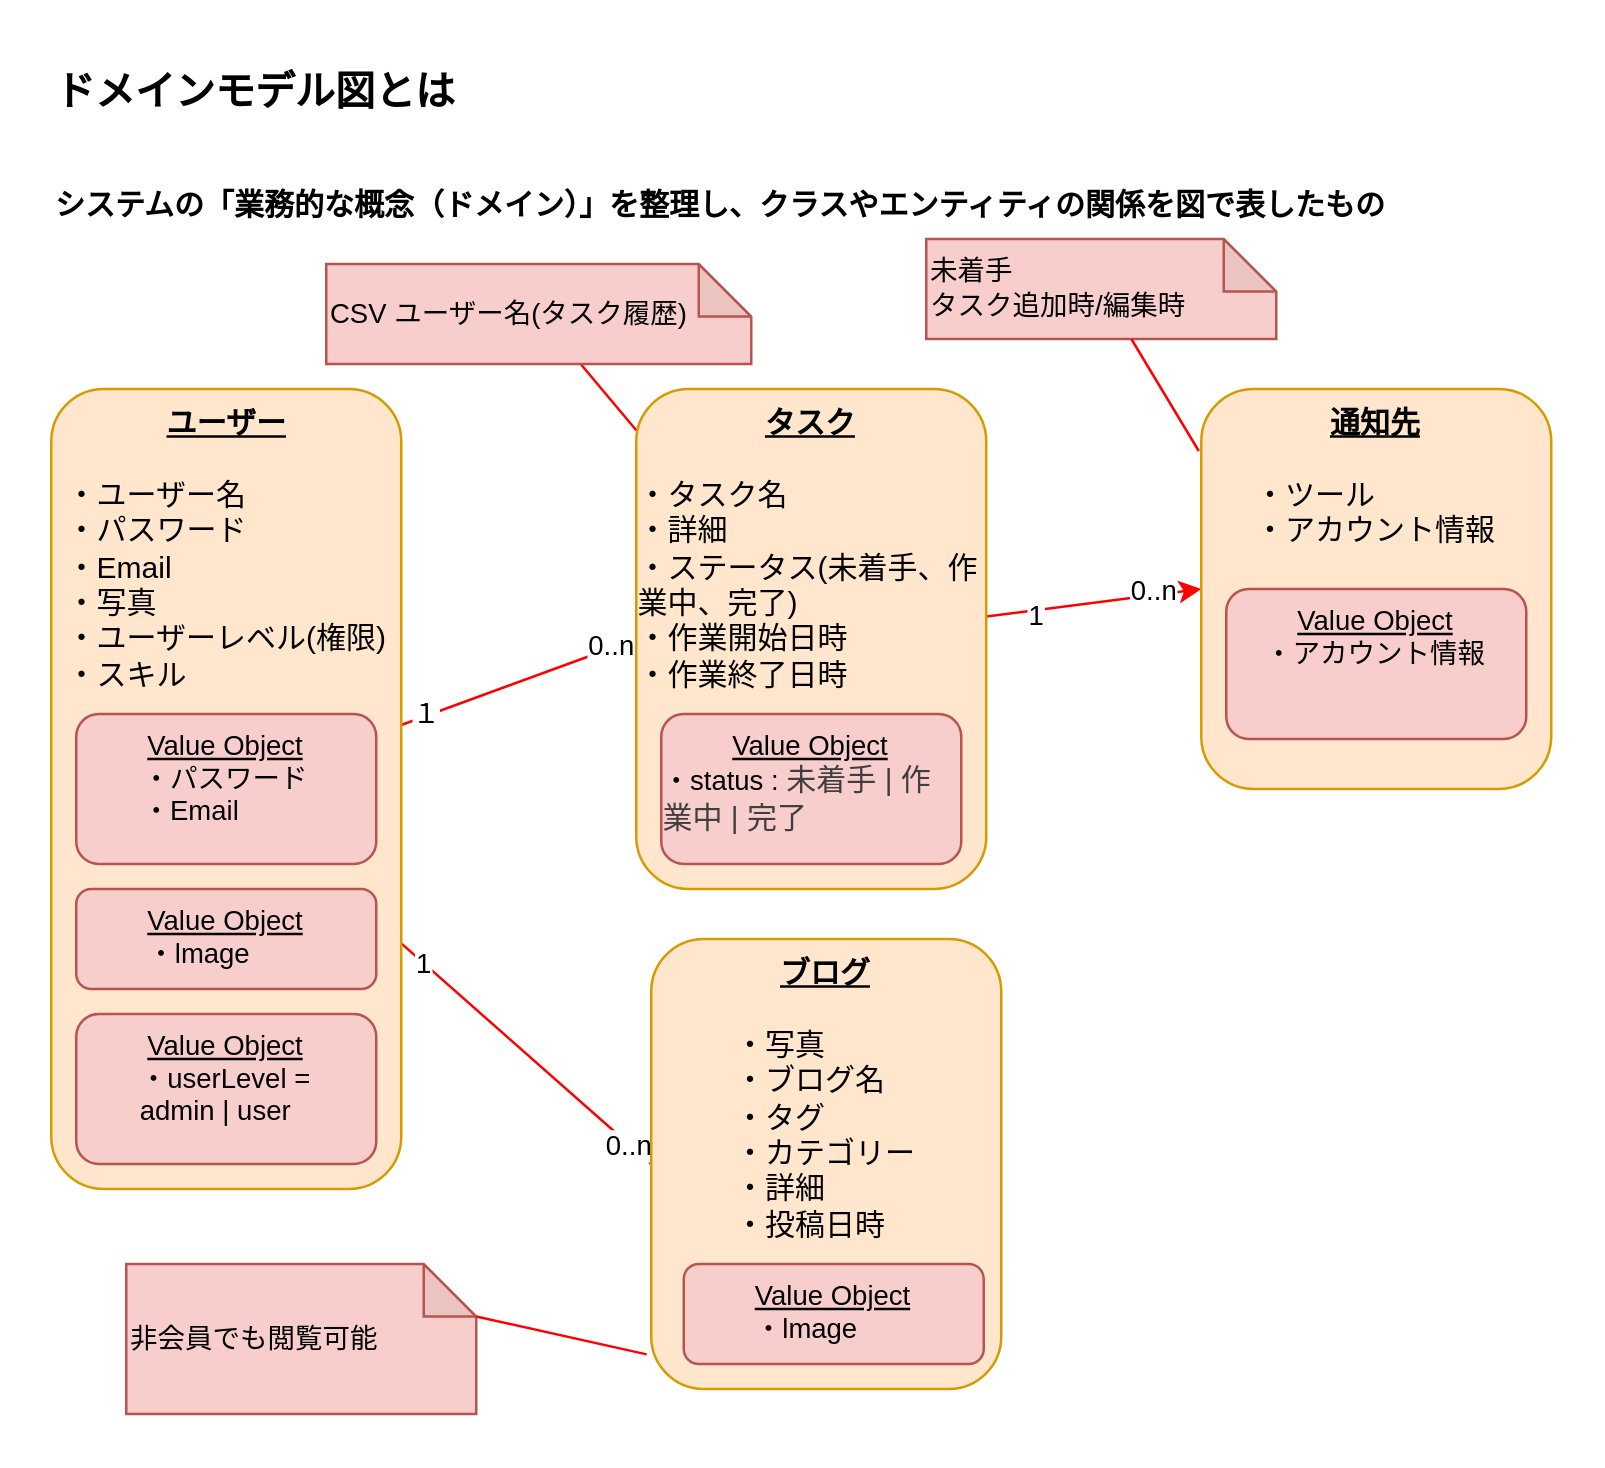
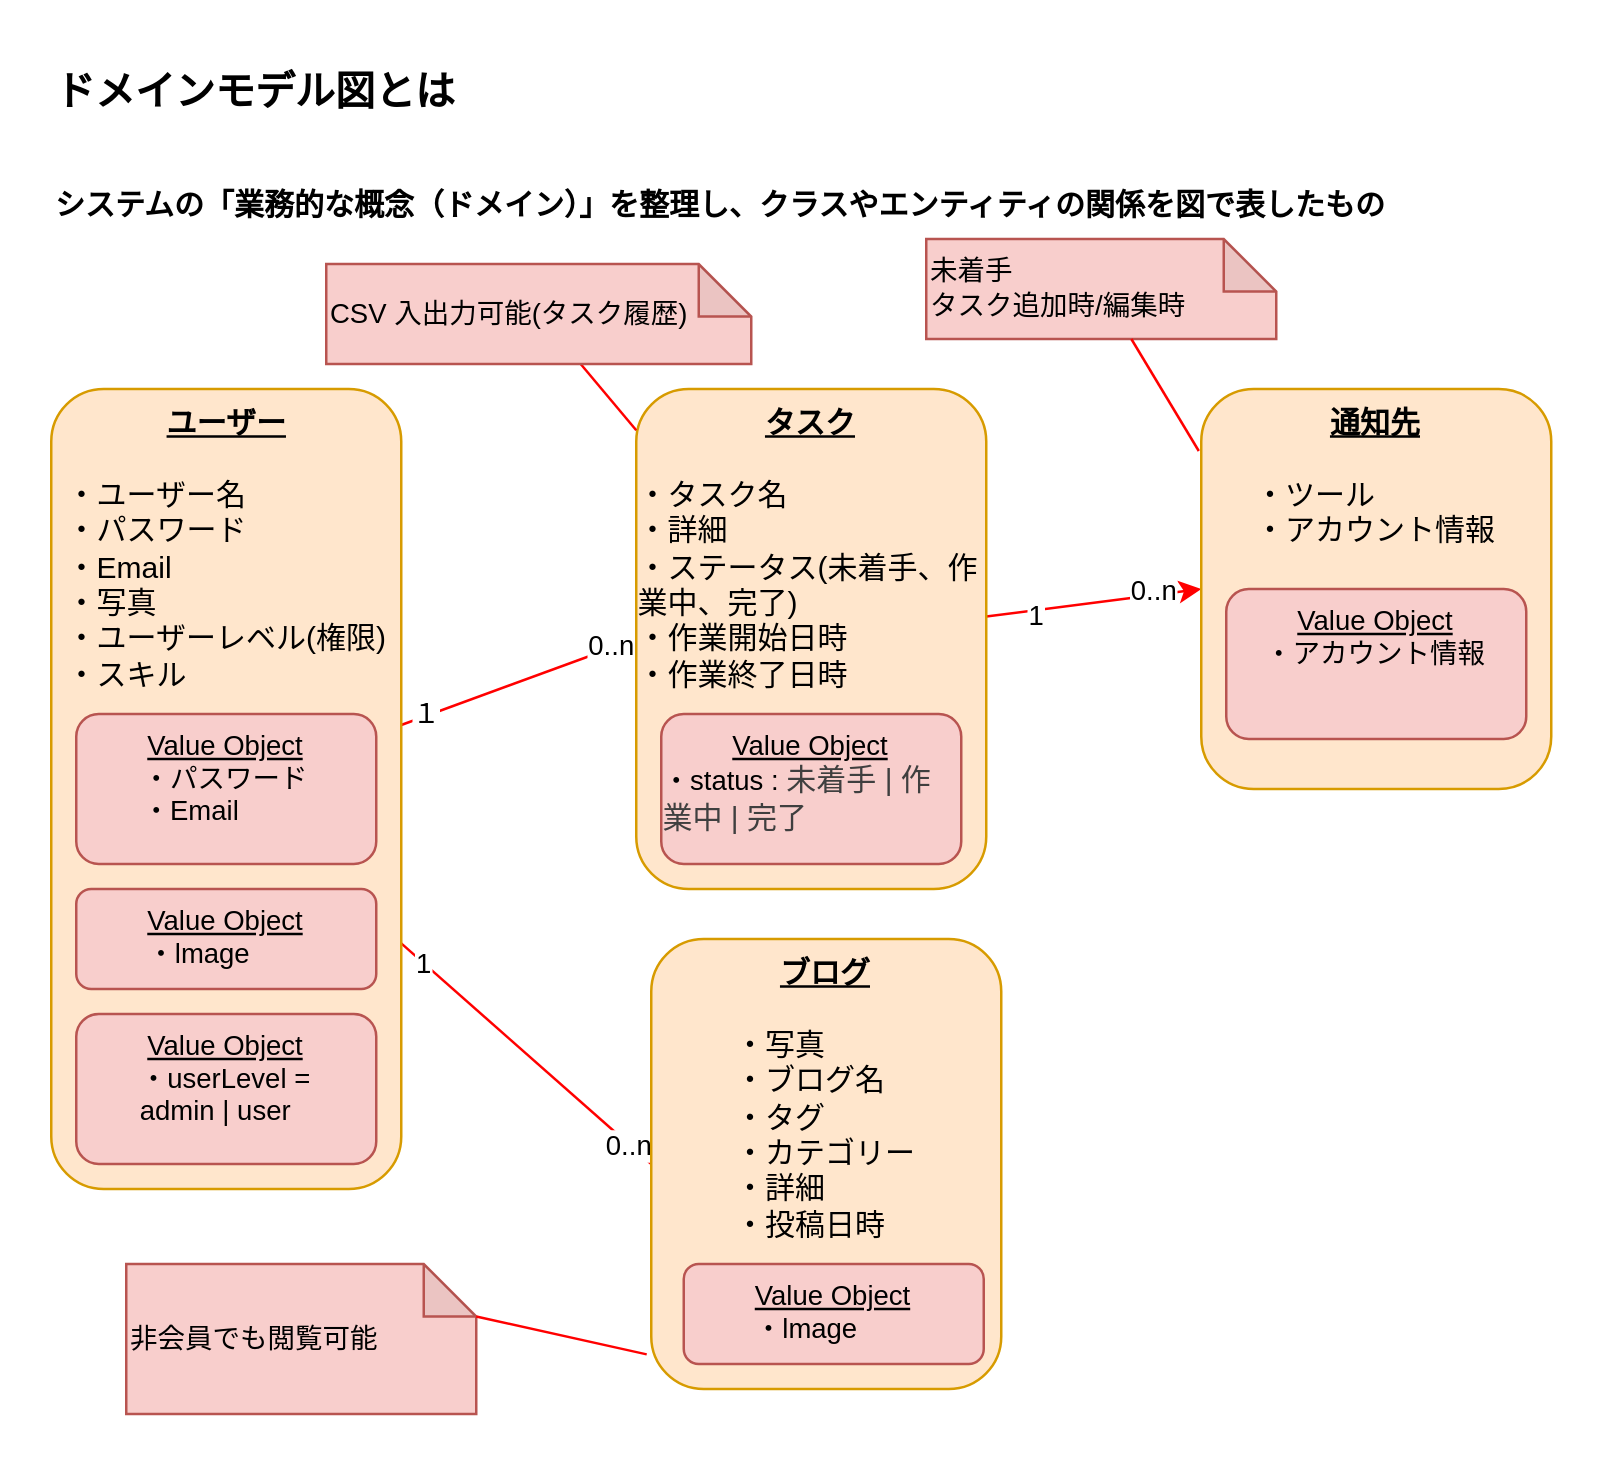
  <mxCell id="0" />
  <mxCell id="1" parent="0" />
  <mxCell id="2" value="&lt;font style=&quot;font-size: 16px;&quot;&gt;&lt;b&gt;ドメインモデル図とは&lt;/b&gt;&lt;/font&gt;&lt;div&gt;&lt;br data-end=&quot;14&quot; data-start=&quot;11&quot;&gt;&lt;br/&gt;&lt;strong data-end=&quot;63&quot; data-start=&quot;14&quot;&gt;システムの「業務的な概念（ドメイン）」を整理し、クラスやエンティティの関係を図で表したもの&lt;/strong&gt;&lt;br&gt;&lt;div&gt;&lt;br&gt;&lt;/div&gt;&lt;/div&gt;" style="text;html=1;align=left;verticalAlign=middle;resizable=0;points=[];autosize=1;strokeColor=none;fillColor=none;labelBorderColor=none;" parent="1" vertex="1"><mxGeometry x="20" y="20" width="550" height="90" as="geometry" /></mxCell>
  <mxCell id="3" style="edgeStyle=none;html=1;entryX=0;entryY=0.5;entryDx=0;entryDy=0;strokeColor=#FF0000;endArrow=none;endFill=0;" parent="1" source="9" target="13" edge="1"><mxGeometry relative="1" as="geometry" /></mxCell>
  <mxCell id="4" value="１" style="edgeLabel;html=1;align=center;verticalAlign=middle;resizable=0;points=[];fontFamily=Helvetica;fontSize=11;fontColor=default;labelBackgroundColor=default;" parent="3" vertex="1" connectable="0"><mxGeometry x="-0.772" y="1" relative="1" as="geometry"><mxPoint as="offset" /></mxGeometry></mxCell>
  <mxCell id="5" value="0..n" style="edgeLabel;html=1;align=center;verticalAlign=middle;resizable=0;points=[];fontFamily=Helvetica;fontSize=11;fontColor=default;labelBackgroundColor=default;" parent="3" vertex="1" connectable="0"><mxGeometry x="0.772" y="1" relative="1" as="geometry"><mxPoint as="offset" /></mxGeometry></mxCell>
  <mxCell id="6" style="edgeStyle=none;shape=connector;rounded=1;html=1;entryX=0;entryY=0.5;entryDx=0;entryDy=0;strokeColor=#FF0000;align=center;verticalAlign=middle;fontFamily=Helvetica;fontSize=11;fontColor=default;labelBackgroundColor=default;endArrow=none;endFill=0;" parent="1" source="9" target="14" edge="1"><mxGeometry relative="1" as="geometry" /></mxCell>
  <mxCell id="7" value="1" style="edgeLabel;html=1;align=center;verticalAlign=middle;resizable=0;points=[];fontFamily=Helvetica;fontSize=11;fontColor=default;labelBackgroundColor=default;" parent="6" vertex="1" connectable="0"><mxGeometry x="-0.823" relative="1" as="geometry"><mxPoint as="offset" /></mxGeometry></mxCell>
  <mxCell id="8" value="0..n" style="edgeLabel;html=1;align=center;verticalAlign=middle;resizable=0;points=[];fontFamily=Helvetica;fontSize=11;fontColor=default;labelBackgroundColor=default;" parent="6" vertex="1" connectable="0"><mxGeometry x="0.815" y="-1" relative="1" as="geometry"><mxPoint as="offset" /></mxGeometry></mxCell>
  <mxCell id="9" value="&lt;div style=&quot;&quot;&gt;&lt;u style=&quot;background-color: transparent;&quot;&gt;&lt;b&gt;ユーザー&lt;/b&gt;&lt;/u&gt;&lt;/div&gt;&lt;div&gt;&lt;b&gt;&lt;u&gt;&lt;br&gt;&lt;/u&gt;&lt;/b&gt;&lt;/div&gt;&lt;div style=&quot;text-align: left;&quot;&gt;・ユーザー名&lt;/div&gt;&lt;div style=&quot;text-align: left;&quot;&gt;・パスワード&lt;br&gt;・Email&lt;/div&gt;&lt;div style=&quot;text-align: left;&quot;&gt;・写真&lt;br&gt;&lt;/div&gt;&lt;div style=&quot;text-align: left;&quot;&gt;・ユーザーレベル(権限)&lt;/div&gt;&lt;div style=&quot;text-align: left;&quot;&gt;・スキル&lt;/div&gt;&lt;div style=&quot;text-align: left;&quot;&gt;&lt;br&gt;&lt;/div&gt;&lt;div&gt;&lt;div&gt;&lt;u&gt;&lt;b&gt;&lt;br&gt;&lt;/b&gt;&lt;/u&gt;&lt;/div&gt;&lt;div&gt;&lt;u&gt;&lt;b&gt;&lt;br&gt;&lt;/b&gt;&lt;/u&gt;&lt;/div&gt;&lt;/div&gt;" style="rounded=1;html=1;verticalAlign=top;align=center;fillColor=#ffe6cc;strokeColor=#d79b00;" parent="1" vertex="1"><mxGeometry x="20" y="155" width="140" height="320" as="geometry" /></mxCell>
  <mxCell id="10" style="edgeStyle=none;shape=connector;rounded=1;html=1;entryX=0;entryY=0.5;entryDx=0;entryDy=0;strokeColor=#FF0000;align=center;verticalAlign=middle;fontFamily=Helvetica;fontSize=11;fontColor=default;labelBackgroundColor=default;endArrow=classic;endFill=1;" parent="1" source="13" target="15" edge="1"><mxGeometry relative="1" as="geometry" /></mxCell>
  <mxCell id="11" value="1" style="edgeLabel;html=1;align=center;verticalAlign=middle;resizable=0;points=[];fontFamily=Helvetica;fontSize=11;fontColor=default;labelBackgroundColor=default;" parent="10" vertex="1" connectable="0"><mxGeometry x="-0.551" y="-2" relative="1" as="geometry"><mxPoint as="offset" /></mxGeometry></mxCell>
  <mxCell id="12" value="0..n" style="edgeLabel;html=1;align=center;verticalAlign=middle;resizable=0;points=[];fontFamily=Helvetica;fontSize=11;fontColor=default;labelBackgroundColor=default;" parent="10" vertex="1" connectable="0"><mxGeometry x="0.758" y="1" relative="1" as="geometry"><mxPoint x="-9" as="offset" /></mxGeometry></mxCell>
  <mxCell id="13" value="&lt;div style=&quot;&quot;&gt;&lt;b&gt;&lt;u&gt;タスク&lt;/u&gt;&lt;/b&gt;&lt;/div&gt;&lt;div&gt;&lt;b&gt;&lt;u&gt;&lt;br&gt;&lt;/u&gt;&lt;/b&gt;&lt;/div&gt;&lt;div style=&quot;text-align: left;&quot;&gt;・タスク名&lt;/div&gt;&lt;div style=&quot;text-align: left;&quot;&gt;・詳細&lt;br&gt;・ステータス(未着手、作業中、完了)&lt;br&gt;・作業開始日時&lt;br&gt;・作業終了日時&lt;/div&gt;&lt;div&gt;&lt;div&gt;&lt;u&gt;&lt;b&gt;&lt;br&gt;&lt;/b&gt;&lt;/u&gt;&lt;/div&gt;&lt;/div&gt;" style="rounded=1;whiteSpace=wrap;html=1;verticalAlign=top;align=center;fillColor=#ffe6cc;strokeColor=#d79b00;labelBackgroundColor=none;" parent="1" vertex="1"><mxGeometry x="254" y="155" width="140" height="200" as="geometry" /></mxCell>
  <mxCell id="14" value="&lt;div style=&quot;&quot;&gt;&lt;b&gt;&lt;u&gt;ブログ&lt;/u&gt;&lt;/b&gt;&lt;/div&gt;&lt;div&gt;&lt;b&gt;&lt;u&gt;&lt;br&gt;&lt;/u&gt;&lt;/b&gt;&lt;/div&gt;&lt;div&gt;&lt;div style=&quot;text-align: left;&quot;&gt;・写真&lt;br&gt;・ブログ名&lt;br&gt;・タグ&lt;br&gt;・カテゴリー&lt;br&gt;・詳細&lt;br&gt;・投稿日時&lt;/div&gt;&lt;/div&gt;" style="rounded=1;whiteSpace=wrap;html=1;verticalAlign=top;align=center;fillColor=#ffe6cc;strokeColor=#d79b00;textShadow=0;" parent="1" vertex="1"><mxGeometry x="260" y="375" width="140" height="180" as="geometry" /></mxCell>
  <mxCell id="15" value="&lt;div style=&quot;&quot;&gt;&lt;b&gt;&lt;u&gt;通知先&lt;/u&gt;&lt;/b&gt;&lt;/div&gt;&lt;div&gt;&lt;b&gt;&lt;u&gt;&lt;br&gt;&lt;/u&gt;&lt;/b&gt;&lt;/div&gt;&lt;div&gt;&lt;div style=&quot;text-align: left;&quot;&gt;・ツール&lt;br&gt;・アカウント情報&lt;/div&gt;&lt;/div&gt;" style="rounded=1;whiteSpace=wrap;html=1;verticalAlign=top;align=center;fillColor=#ffe6cc;strokeColor=#d79b00;" parent="1" vertex="1"><mxGeometry x="480" y="155" width="140" height="160" as="geometry" /></mxCell>
  <mxCell id="16" value="&lt;u&gt;Value Object&lt;/u&gt;&lt;div&gt;&lt;div style=&quot;text-align: left;&quot;&gt;&lt;span style=&quot;background-color: transparent;&quot;&gt;・パスワード&lt;/span&gt;&lt;/div&gt;&lt;div style=&quot;text-align: left;&quot;&gt;&lt;span style=&quot;background-color: transparent;&quot;&gt;・Email&lt;/span&gt;&lt;/div&gt;&lt;/div&gt;" style="rounded=1;whiteSpace=wrap;html=1;fontFamily=Helvetica;fontSize=11;labelBackgroundColor=none;fillColor=#f8cecc;strokeColor=#b85450;verticalAlign=top;" parent="1" vertex="1"><mxGeometry x="30" y="285" width="120" height="60" as="geometry" /></mxCell>
  <mxCell id="17" value="非会員でも閲覧可能" style="shape=note;whiteSpace=wrap;html=1;backgroundOutline=1;darkOpacity=0.05;fontFamily=Helvetica;fontSize=11;labelBackgroundColor=none;fillColor=#f8cecc;strokeColor=#b85450;align=left;size=21;" parent="1" vertex="1"><mxGeometry x="50" y="505" width="140" height="60" as="geometry" /></mxCell>
  <mxCell id="18" value="&lt;u&gt;Value Object&lt;/u&gt;&lt;div&gt;&lt;div style=&quot;text-align: left;&quot;&gt;&lt;span style=&quot;background-color: transparent;&quot;&gt;・アカウント情報&lt;/span&gt;&lt;/div&gt;&lt;/div&gt;" style="rounded=1;whiteSpace=wrap;html=1;fontFamily=Helvetica;fontSize=11;labelBackgroundColor=none;fillColor=#f8cecc;strokeColor=#b85450;verticalAlign=top;" parent="1" vertex="1"><mxGeometry x="490" y="235" width="120" height="60" as="geometry" /></mxCell>
  <mxCell id="19" value="" style="edgeStyle=none;shape=connector;rounded=1;strokeColor=#FF0000;align=center;verticalAlign=middle;fontFamily=Helvetica;fontSize=11;fontColor=default;labelBackgroundColor=default;endArrow=none;endFill=0;labelBorderColor=default;" parent="1" source="20" target="13" edge="1"><mxGeometry relative="1" as="geometry" /></mxCell>
- <mxCell id="20" value="CSV ユーザー名(タスク履歴)" style="shape=note;whiteSpace=wrap;html=1;backgroundOutline=1;darkOpacity=0.05;fontFamily=Helvetica;fontSize=11;labelBackgroundColor=none;fillColor=#f8cecc;strokeColor=#b85450;align=left;size=21;" parent="1" vertex="1"><mxGeometry x="130" y="105" width="170" height="40" as="geometry" /></mxCell>
+ <mxCell id="20" value="CSV 入出力可能(タスク履歴)" style="shape=note;whiteSpace=wrap;html=1;backgroundOutline=1;darkOpacity=0.05;fontFamily=Helvetica;fontSize=11;labelBackgroundColor=none;fillColor=#f8cecc;strokeColor=#b85450;align=left;size=21;" parent="1" vertex="1"><mxGeometry x="130" y="105" width="170" height="40" as="geometry" /></mxCell>
  <mxCell id="21" value="&lt;u&gt;Value Object&lt;/u&gt;&lt;div&gt;&lt;div style=&quot;text-align: left;&quot;&gt;&lt;span style=&quot;background-color: transparent;&quot;&gt;・&lt;/span&gt;&lt;span style=&quot;background-color: transparent;&quot;&gt;lmage&lt;/span&gt;&lt;/div&gt;&lt;/div&gt;" style="rounded=1;whiteSpace=wrap;html=1;fontFamily=Helvetica;fontSize=11;labelBackgroundColor=none;fillColor=#f8cecc;strokeColor=#b85450;verticalAlign=top;" parent="1" vertex="1"><mxGeometry x="30" y="355" width="120" height="40" as="geometry" /></mxCell>
  <mxCell id="22" value="未着手&lt;br&gt;タスク追加時/編集時" style="shape=note;whiteSpace=wrap;html=1;backgroundOutline=1;darkOpacity=0.05;fontFamily=Helvetica;fontSize=11;labelBackgroundColor=none;fillColor=#f8cecc;strokeColor=#b85450;align=left;size=21;" parent="1" vertex="1"><mxGeometry x="370" y="95" width="140" height="40" as="geometry" /></mxCell>
  <mxCell id="23" style="edgeStyle=none;shape=connector;rounded=1;html=1;entryX=-0.007;entryY=0.155;entryDx=0;entryDy=0;entryPerimeter=0;strokeColor=#FF0000;align=center;verticalAlign=middle;fontFamily=Helvetica;fontSize=11;fontColor=default;labelBackgroundColor=default;endArrow=none;endFill=0;" parent="1" source="22" target="15" edge="1"><mxGeometry relative="1" as="geometry" /></mxCell>
  <mxCell id="24" value="&lt;u&gt;Value Object&lt;/u&gt;&lt;div&gt;&lt;div style=&quot;text-align: left;&quot;&gt;・userLevel = &lt;br&gt;admin | user&amp;nbsp;&lt;/div&gt;&lt;/div&gt;" style="rounded=1;whiteSpace=wrap;html=1;fontFamily=Helvetica;fontSize=11;labelBackgroundColor=none;fillColor=#f8cecc;strokeColor=#b85450;verticalAlign=top;" parent="1" vertex="1"><mxGeometry x="30" y="405" width="120" height="60" as="geometry" /></mxCell>
  <mxCell id="25" value="" style="edgeStyle=none;shape=connector;rounded=1;html=1;exitX=0;exitY=0;exitDx=140;exitDy=21;exitPerimeter=0;strokeColor=#FF0000;align=center;verticalAlign=middle;fontFamily=Helvetica;fontSize=11;fontColor=default;labelBackgroundColor=default;endArrow=none;endFill=0;entryX=-0.013;entryY=0.923;entryDx=0;entryDy=0;entryPerimeter=0;" parent="1" source="17" target="14" edge="1"><mxGeometry relative="1" as="geometry"><mxPoint x="220" y="526" as="sourcePoint" /><mxPoint x="319" y="536" as="targetPoint" /></mxGeometry></mxCell>
  <mxCell id="26" value="&lt;u&gt;Value Object&lt;/u&gt;&lt;div&gt;&lt;div style=&quot;text-align: left;&quot;&gt;&lt;span style=&quot;background-color: transparent;&quot;&gt;・&lt;/span&gt;&lt;span style=&quot;background-color: transparent;&quot;&gt;lmage&lt;/span&gt;&lt;/div&gt;&lt;/div&gt;" style="rounded=1;whiteSpace=wrap;html=1;fontFamily=Helvetica;fontSize=11;labelBackgroundColor=none;fillColor=#f8cecc;strokeColor=#b85450;verticalAlign=top;" parent="1" vertex="1"><mxGeometry x="273" y="505" width="120" height="40" as="geometry" /></mxCell>
  <mxCell id="27" value="&lt;u&gt;Value Object&lt;/u&gt;&lt;div&gt;&lt;div style=&quot;text-align: left;&quot;&gt;&lt;span style=&quot;background-color: transparent;&quot;&gt;・status :&amp;nbsp;&lt;/span&gt;&lt;span style=&quot;color: rgb(63, 63, 63); font-size: 12px; background-color: transparent;&quot;&gt;未着手 | 作業中 | 完了&lt;/span&gt;&lt;/div&gt;&lt;br style=&quot;color: rgb(63, 63, 63); font-size: 12px; text-align: left;&quot;&gt;&lt;/div&gt;" style="rounded=1;whiteSpace=wrap;html=1;fontFamily=Helvetica;fontSize=11;labelBackgroundColor=none;fillColor=#f8cecc;strokeColor=#b85450;verticalAlign=top;" parent="1" vertex="1"><mxGeometry x="264" y="285" width="120" height="60" as="geometry" /></mxCell>
